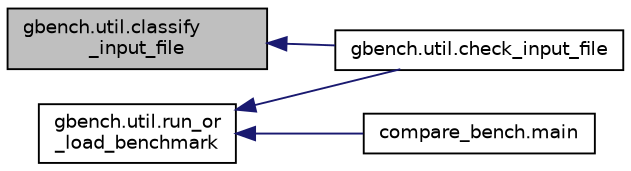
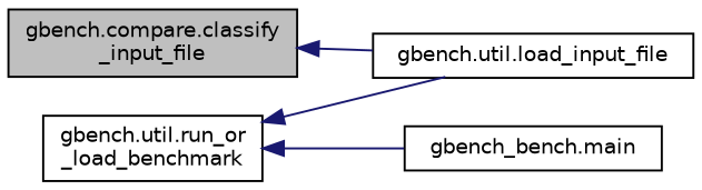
  digraph {
    rankdir=LR
    node [color=black fillcolor=white fontname=Helvetica fontsize=10 shape=record style=filled]
    edge [color=midnightblue dir=back fontname=Helvetica fontsize=10 labelfontname=Helvetica labelfontsize=10 style=solid]
-   n1 [fillcolor=grey75 fontcolor=black height=0.2 label="gbench.util.classify\l_input_file" width=0.4]
-   n2 [height=0.2 label="gbench.util.check_input_file" width=0.4]
+   n1 [fillcolor=grey75 fontcolor=black height=0.2 label="gbench.compare.classify\l_input_file" width=0.4]
+   n2 [height=0.2 label="gbench.util.load_input_file" width=0.4]
    n3 [height=0.2 label="gbench.util.run_or\l_load_benchmark" width=0.4]
-   n4 [height=0.2 label="compare_bench.main" width=0.4]
+   n4 [height=0.2 label="gbench_bench.main" width=0.4]
    n1 -> n2
    n3 -> n2
    n3 -> n4
  }
